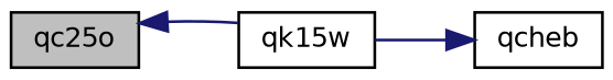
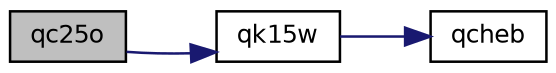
  digraph {
    rankdir=LR
    node [color=black fillcolor=white fontname=Helvetica fontsize=10 shape=record style=filled]
    edge [color=midnightblue fontname=Helvetica fontsize=10 labelfontname=Helvetica labelfontsize=10 style=solid]
    n1 [fillcolor=grey75 fontcolor=black height=0.2 label=qc25o width=0.4]
    n2 [height=0.2 label=qk15w width=0.4]
    n3 [height=0.2 label=qcheb width=0.4]
-   n2 -> n1
+   n1 -> n2
    n2 -> n3
  }
